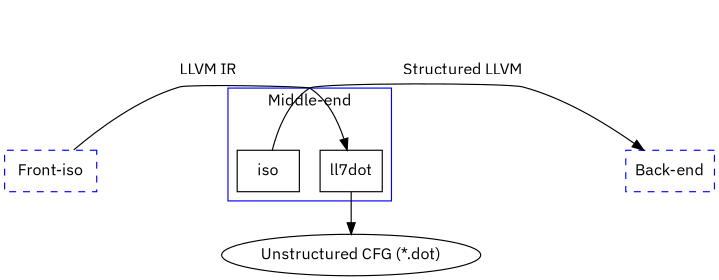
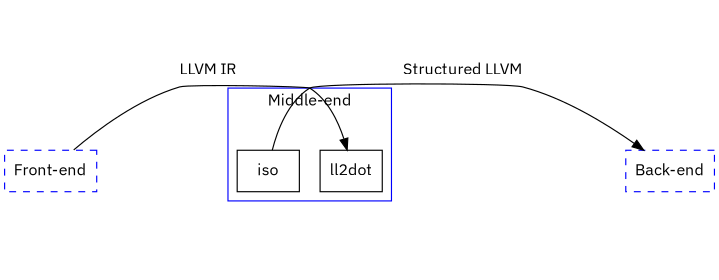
  digraph {
    fontname="IBM Plex Sans"
    newrank=true
    node [fontname="IBM Plex Sans" shape=box]
    edge [fontname="IBM Plex Sans"]
-   n1 [color=blue label="Front-iso" style=dashed]
-   n2 [label=ll7dot]
+   n1 [color=blue label="Front-end" style=dashed]
+   n2 [label=ll2dot]
    n3 [label=iso]
    n4 [color=blue label="Back-end" style=dashed]
-   n5 [label="Unstructured CFG (*.dot)" shape=""]
    subgraph sub_1 {
      rank=same
      n1
      n2
      n3
      n4
    }
    subgraph cluster_2 {
      color=blue
      label="Middle-end"
      n2
      n3
    }
    n1 -> n2 [label="LLVM IR" minlen=4]
-   n2 -> n5
    n3 -> n4 [label="Structured LLVM" minlen=5]
  }
